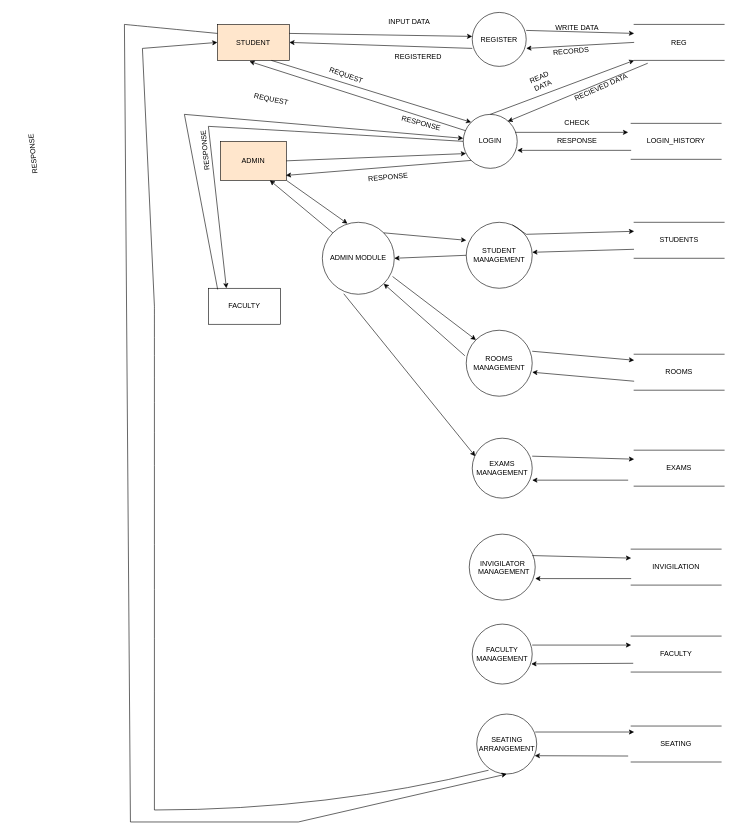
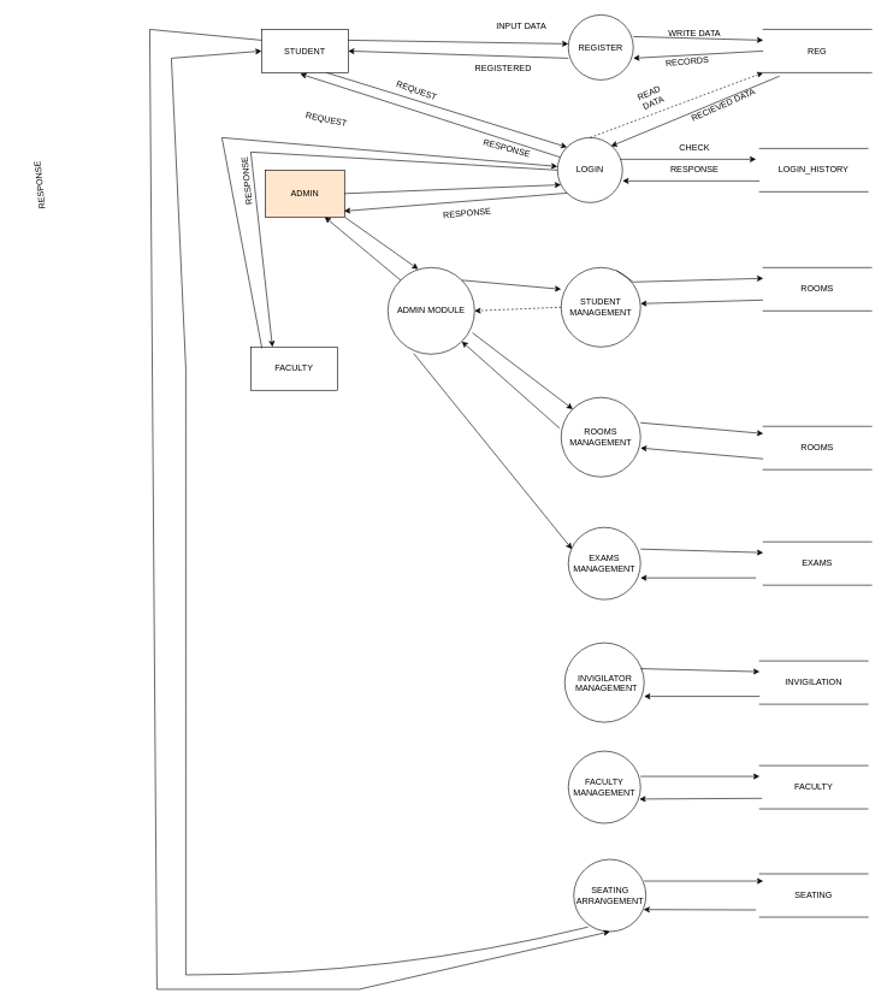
  <mxCell id="0" />
  <mxCell id="1" parent="0" />
- <mxCell id="2" value="STUDENT" style="html=1;dashed=0;whiteSpace=wrap;fillColor=#ffe6cc;" vertex="1" parent="1"><mxGeometry x="362" y="40" width="120" height="60" as="geometry" /></mxCell>
+ <mxCell id="2" value="STUDENT" style="html=1;dashed=0;whiteSpace=wrap;" vertex="1" parent="1"><mxGeometry x="362" y="40" width="120" height="60" as="geometry" /></mxCell>
  <mxCell id="3" value="ADMIN" style="html=1;dashed=0;whiteSpace=wrap;fillColor=#ffe6cc;" vertex="1" parent="1"><mxGeometry x="367" y="235" width="110" height="65" as="geometry" /></mxCell>
  <mxCell id="4" value="FACULTY" style="html=1;dashed=0;whiteSpace=wrap;" vertex="1" parent="1"><mxGeometry x="347" y="480" width="120" height="60" as="geometry" /></mxCell>
  <mxCell id="5" value="" style="endArrow=classic;html=1;rounded=0;exitX=0.75;exitY=1;exitDx=0;exitDy=0;entryX=0;entryY=0;entryDx=0;entryDy=0;" edge="1" parent="1" source="2" target="7"><mxGeometry width="50" height="50" relative="1" as="geometry"><mxPoint x="582" y="184" as="sourcePoint" /><mxPoint x="792" y="184" as="targetPoint" /></mxGeometry></mxCell>
  <mxCell id="6" value="" style="endArrow=classic;html=1;rounded=0;entryX=0.446;entryY=1.028;entryDx=0;entryDy=0;entryPerimeter=0;" edge="1" parent="1" target="2"><mxGeometry width="50" height="50" relative="1" as="geometry"><mxPoint x="784.5" y="220" as="sourcePoint" /><mxPoint x="527" y="110" as="targetPoint" /></mxGeometry></mxCell>
  <mxCell id="7" value="LOGIN" style="shape=ellipse;html=1;dashed=0;whiteSpace=wrap;aspect=fixed;perimeter=ellipsePerimeter;" vertex="1" parent="1"><mxGeometry x="772" y="190" width="90" height="90" as="geometry" /></mxCell>
  <mxCell id="8" value="" style="endArrow=classic;html=1;rounded=0;" edge="1" parent="1"><mxGeometry width="50" height="50" relative="1" as="geometry"><mxPoint x="858.81" y="220" as="sourcePoint" /><mxPoint x="1047" y="220" as="targetPoint" /></mxGeometry></mxCell>
  <mxCell id="9" value="" style="endArrow=classic;html=1;rounded=0;" edge="1" parent="1"><mxGeometry width="50" height="50" relative="1" as="geometry"><mxPoint x="1062" y="250" as="sourcePoint" /><mxPoint x="862" y="250" as="targetPoint" /></mxGeometry></mxCell>
  <mxCell id="10" value="REG" style="html=1;dashed=0;whiteSpace=wrap;shape=partialRectangle;right=0;left=0;" vertex="1" parent="1"><mxGeometry x="1057" y="40" width="150" height="60" as="geometry" /></mxCell>
  <mxCell id="11" value="REQUEST" style="text;html=1;align=center;verticalAlign=middle;whiteSpace=wrap;rounded=0;rotation=20;" vertex="1" parent="1"><mxGeometry x="547" y="110" width="60" height="30" as="geometry" /></mxCell>
  <mxCell id="12" value="CHECK&lt;span style=&quot;color: rgba(0, 0, 0, 0); font-family: monospace; font-size: 0px; text-align: start; text-wrap-mode: nowrap;&quot;&gt;%3CmxGraphModel%3E%3Croot%3E%3CmxCell%20id%3D%220%22%2F%3E%3CmxCell%20id%3D%221%22%20parent%3D%220%22%2F%3E%3CmxCell%20id%3D%222%22%20value%3D%22REQUEST%22%20style%3D%22text%3Bhtml%3D1%3Balign%3Dcenter%3BverticalAlign%3Dmiddle%3BwhiteSpace%3Dwrap%3Brounded%3D0%3B%22%20vertex%3D%221%22%20parent%3D%221%22%3E%3CmxGeometry%20x%3D%22320%22%20y%3D%22160%22%20width%3D%2260%22%20height%3D%2230%22%20as%3D%22geometry%22%2F%3E%3C%2FmxCell%3E%3C%2Froot%3E%3C%2FmxGraphModel%3E&lt;/span&gt;" style="text;html=1;align=center;verticalAlign=middle;whiteSpace=wrap;rounded=0;" vertex="1" parent="1"><mxGeometry x="932" y="190" width="60" height="30" as="geometry" /></mxCell>
  <mxCell id="13" value="RESPONSE" style="text;html=1;align=center;verticalAlign=middle;whiteSpace=wrap;rounded=0;" vertex="1" parent="1"><mxGeometry x="932" y="220" width="60" height="30" as="geometry" /></mxCell>
  <mxCell id="14" value="RESPONSE" style="text;html=1;align=center;verticalAlign=middle;whiteSpace=wrap;rounded=0;rotation=15;" vertex="1" parent="1"><mxGeometry x="667" y="190" width="70" height="30" as="geometry" /></mxCell>
  <mxCell id="15" value="STUDENT&lt;div&gt;MANAGEMENT&lt;/div&gt;" style="shape=ellipse;html=1;dashed=0;whiteSpace=wrap;aspect=fixed;perimeter=ellipsePerimeter;" vertex="1" parent="1"><mxGeometry x="777" y="370" width="110" height="110" as="geometry" /></mxCell>
  <mxCell id="16" value="FACULTY&lt;div&gt;MANAGEMENT&lt;/div&gt;" style="shape=ellipse;html=1;dashed=0;whiteSpace=wrap;aspect=fixed;perimeter=ellipsePerimeter;" vertex="1" parent="1"><mxGeometry x="787" y="1040" width="100" height="100" as="geometry" /></mxCell>
  <mxCell id="17" value="ROOMS&lt;div&gt;MANAGEMENT&lt;/div&gt;" style="shape=ellipse;html=1;dashed=0;whiteSpace=wrap;aspect=fixed;perimeter=ellipsePerimeter;" vertex="1" parent="1"><mxGeometry x="777" y="550" width="110" height="110" as="geometry" /></mxCell>
  <mxCell id="18" value="EXAMS&lt;br&gt;&lt;div&gt;MANAGEMENT&lt;/div&gt;" style="shape=ellipse;html=1;dashed=0;whiteSpace=wrap;aspect=fixed;perimeter=ellipsePerimeter;" vertex="1" parent="1"><mxGeometry x="787" y="730" width="100" height="100" as="geometry" /></mxCell>
  <mxCell id="19" value="" style="endArrow=classic;html=1;rounded=0;exitX=0;exitY=0.75;exitDx=0;exitDy=0;" edge="1" parent="1" source="22"><mxGeometry width="50" height="50" relative="1" as="geometry"><mxPoint x="1077" y="419.38" as="sourcePoint" /><mxPoint x="887" y="420" as="targetPoint" /></mxGeometry></mxCell>
  <mxCell id="20" value="" style="endArrow=classic;html=1;rounded=0;" edge="1" parent="1"><mxGeometry width="50" height="50" relative="1" as="geometry"><mxPoint x="1047" y="800" as="sourcePoint" /><mxPoint x="887" y="800" as="targetPoint" /></mxGeometry></mxCell>
  <mxCell id="21" value="" style="endArrow=classic;html=1;rounded=0;" edge="1" parent="1"><mxGeometry width="50" height="50" relative="1" as="geometry"><mxPoint x="1092" y="964.13" as="sourcePoint" /><mxPoint x="892" y="964.13" as="targetPoint" /></mxGeometry></mxCell>
- <mxCell id="22" value="STUDENTS" style="html=1;dashed=0;whiteSpace=wrap;shape=partialRectangle;right=0;left=0;" vertex="1" parent="1"><mxGeometry x="1057" y="370" width="150" height="60" as="geometry" /></mxCell>
+ <mxCell id="22" value="ROOMS" style="html=1;dashed=0;whiteSpace=wrap;shape=partialRectangle;right=0;left=0;" vertex="1" parent="1"><mxGeometry x="1057" y="370" width="150" height="60" as="geometry" /></mxCell>
  <mxCell id="23" value="ROOMS&lt;span style=&quot;color: rgba(0, 0, 0, 0); font-family: monospace; font-size: 0px; text-align: start; text-wrap-mode: nowrap;&quot;&gt;%3CmxGraphModel%3E%3Croot%3E%3CmxCell%20id%3D%220%22%2F%3E%3CmxCell%20id%3D%221%22%20parent%3D%220%22%2F%3E%3CmxCell%20id%3D%222%22%20value%3D%22SEATING%22%20style%3D%22html%3D1%3Bdashed%3D0%3BwhiteSpace%3Dwrap%3Bshape%3DpartialRectangle%3Bright%3D0%3Bleft%3D0%3B%22%20vertex%3D%221%22%20parent%3D%221%22%3E%3CmxGeometry%20x%3D%22750%22%20y%3D%22360%22%20width%3D%22150%22%20height%3D%2260%22%20as%3D%22geometry%22%2F%3E%3C%2FmxCell%3E%3C%2Froot%3E%3C%2FmxGraphModel%3E&lt;/span&gt;" style="html=1;dashed=0;whiteSpace=wrap;shape=partialRectangle;right=0;left=0;" vertex="1" parent="1"><mxGeometry x="1057" y="590" width="150" height="60" as="geometry" /></mxCell>
  <mxCell id="24" value="EXAMS" style="html=1;dashed=0;whiteSpace=wrap;shape=partialRectangle;right=0;left=0;" vertex="1" parent="1"><mxGeometry x="1057" y="750" width="150" height="60" as="geometry" /></mxCell>
  <mxCell id="25" value="INVIGILATION" style="html=1;dashed=0;whiteSpace=wrap;shape=partialRectangle;right=0;left=0;" vertex="1" parent="1"><mxGeometry x="1052" y="915" width="150" height="60" as="geometry" /></mxCell>
  <mxCell id="26" value="" style="shape=ellipse;html=1;dashed=0;whiteSpace=wrap;aspect=fixed;perimeter=ellipsePerimeter;" vertex="1" parent="1"><mxGeometry x="782" y="890" width="110" height="110" as="geometry" /></mxCell>
  <mxCell id="27" value="" style="endArrow=classic;html=1;rounded=0;exitX=0.7;exitY=0.038;exitDx=0;exitDy=0;exitPerimeter=0;entryX=0;entryY=0.25;entryDx=0;entryDy=0;" edge="1" parent="1" source="15" target="22"><mxGeometry width="50" height="50" relative="1" as="geometry"><mxPoint x="865" y="390" as="sourcePoint" /><mxPoint x="1047" y="380" as="targetPoint" /><Array as="points"><mxPoint x="877" y="390" /></Array></mxGeometry></mxCell>
  <mxCell id="28" value="" style="endArrow=classic;html=1;rounded=0;" edge="1" parent="1"><mxGeometry width="50" height="50" relative="1" as="geometry"><mxPoint x="887" y="585" as="sourcePoint" /><mxPoint x="1057" y="600" as="targetPoint" /></mxGeometry></mxCell>
  <mxCell id="29" value="" style="endArrow=classic;html=1;rounded=0;exitX=0.958;exitY=0.266;exitDx=0;exitDy=0;exitPerimeter=0;entryX=0;entryY=0.25;entryDx=0;entryDy=0;" edge="1" parent="1" target="24"><mxGeometry width="50" height="50" relative="1" as="geometry"><mxPoint x="887" y="760" as="sourcePoint" /><mxPoint x="1047" y="760" as="targetPoint" /></mxGeometry></mxCell>
  <mxCell id="30" value="" style="endArrow=classic;html=1;rounded=0;exitX=0.957;exitY=0.325;exitDx=0;exitDy=0;exitPerimeter=0;entryX=0;entryY=0.25;entryDx=0;entryDy=0;" edge="1" parent="1" source="26" target="25"><mxGeometry width="50" height="50" relative="1" as="geometry"><mxPoint x="897" y="925" as="sourcePoint" /><mxPoint x="1047" y="920" as="targetPoint" /></mxGeometry></mxCell>
  <mxCell id="31" value="" style="endArrow=classic;html=1;rounded=0;entryX=0;entryY=0.25;entryDx=0;entryDy=0;exitX=1;exitY=0.35;exitDx=0;exitDy=0;exitPerimeter=0;" edge="1" parent="1" source="16" target="66"><mxGeometry width="50" height="50" relative="1" as="geometry"><mxPoint x="897" y="1075" as="sourcePoint" /><mxPoint x="992" y="1070" as="targetPoint" /></mxGeometry></mxCell>
  <mxCell id="32" value="ADMIN MODULE" style="shape=ellipse;html=1;dashed=0;whiteSpace=wrap;aspect=fixed;perimeter=ellipsePerimeter;" vertex="1" parent="1"><mxGeometry x="537" y="370" width="120" height="120" as="geometry" /></mxCell>
  <mxCell id="33" value="" style="endArrow=classic;html=1;rounded=0;exitX=0.976;exitY=0.753;exitDx=0;exitDy=0;entryX=0;entryY=0;entryDx=0;entryDy=0;exitPerimeter=0;" edge="1" parent="1" source="32" target="17"><mxGeometry width="50" height="50" relative="1" as="geometry"><mxPoint x="757" y="680" as="sourcePoint" /><mxPoint x="867" y="735" as="targetPoint" /></mxGeometry></mxCell>
  <mxCell id="34" value="" style="endArrow=classic;html=1;rounded=0;exitX=0.298;exitY=0.993;exitDx=0;exitDy=0;entryX=0.05;entryY=0.3;entryDx=0;entryDy=0;exitPerimeter=0;entryPerimeter=0;" edge="1" parent="1" source="32" target="18"><mxGeometry width="50" height="50" relative="1" as="geometry"><mxPoint x="777" y="770" as="sourcePoint" /><mxPoint x="910" y="883" as="targetPoint" /></mxGeometry></mxCell>
  <mxCell id="35" value="&amp;nbsp;INVIGILATOR&amp;nbsp;&lt;div&gt;MANAGEMENT&lt;/div&gt;" style="text;whiteSpace=wrap;html=1;" vertex="1" parent="1"><mxGeometry x="794.5" y="925" width="75" height="40" as="geometry" /></mxCell>
  <mxCell id="36" value="" style="endArrow=classic;html=1;rounded=0;exitX=1;exitY=0.25;exitDx=0;exitDy=0;" edge="1" parent="1" source="2"><mxGeometry width="50" height="50" relative="1" as="geometry"><mxPoint x="577" y="60" as="sourcePoint" /><mxPoint x="787" y="60" as="targetPoint" /></mxGeometry></mxCell>
- <mxCell id="37" value="INPUT DATA" style="text;html=1;align=center;verticalAlign=middle;whiteSpace=wrap;rounded=0;" vertex="1" parent="1"><mxGeometry x="637" y="20" width="90" height="30" as="geometry" /></mxCell>
+ <mxCell id="37" value="INPUT DATA" style="text;html=1;align=center;verticalAlign=middle;whiteSpace=wrap;rounded=0;" vertex="1" parent="1"><mxGeometry x="677" y="20" width="90" height="30" as="geometry" /></mxCell>
  <mxCell id="38" value="REGISTER" style="shape=ellipse;html=1;dashed=0;whiteSpace=wrap;aspect=fixed;perimeter=ellipsePerimeter;" vertex="1" parent="1"><mxGeometry x="787" y="20" width="90" height="90" as="geometry" /></mxCell>
  <mxCell id="39" value="" style="endArrow=classic;html=1;rounded=0;entryX=1;entryY=0.5;entryDx=0;entryDy=0;" edge="1" parent="1" target="2"><mxGeometry width="50" height="50" relative="1" as="geometry"><mxPoint x="787" y="80" as="sourcePoint" /><mxPoint x="577" y="80" as="targetPoint" /></mxGeometry></mxCell>
  <mxCell id="40" value="" style="endArrow=classic;html=1;rounded=0;entryX=0;entryY=0.25;entryDx=0;entryDy=0;" edge="1" parent="1" target="10"><mxGeometry width="50" height="50" relative="1" as="geometry"><mxPoint x="877" y="50" as="sourcePoint" /><mxPoint x="1027" y="50" as="targetPoint" /></mxGeometry></mxCell>
  <mxCell id="41" value="" style="endArrow=classic;html=1;rounded=0;exitX=0;exitY=0.5;exitDx=0;exitDy=0;" edge="1" parent="1" source="10"><mxGeometry width="50" height="50" relative="1" as="geometry"><mxPoint x="1027" y="80" as="sourcePoint" /><mxPoint x="877" y="80" as="targetPoint" /></mxGeometry></mxCell>
  <mxCell id="42" value="REGISTERED" style="text;html=1;align=center;verticalAlign=middle;whiteSpace=wrap;rounded=0;" vertex="1" parent="1"><mxGeometry x="667" y="80" width="60" height="30" as="geometry" /></mxCell>
  <mxCell id="43" value="LOGIN_HISTORY" style="html=1;dashed=0;whiteSpace=wrap;shape=partialRectangle;right=0;left=0;" vertex="1" parent="1"><mxGeometry x="1052" y="205" width="150" height="60" as="geometry" /></mxCell>
- <mxCell id="44" value="" style="endArrow=classic;html=1;rounded=0;exitX=0.5;exitY=0;exitDx=0;exitDy=0;entryX=0;entryY=1;entryDx=0;entryDy=0;" edge="1" parent="1" source="7" target="10"><mxGeometry width="50" height="50" relative="1" as="geometry"><mxPoint x="858.81" y="144.09" as="sourcePoint" /><mxPoint x="1008.81" y="144.09" as="targetPoint" /></mxGeometry></mxCell>
+ <mxCell id="44" value="" style="endArrow=classic;html=1;rounded=0;exitX=0.5;exitY=0;exitDx=0;exitDy=0;entryX=0;entryY=1;entryDx=0;entryDy=0;dashed=1;" edge="1" parent="1" source="7" target="10"><mxGeometry width="50" height="50" relative="1" as="geometry"><mxPoint x="858.81" y="144.09" as="sourcePoint" /><mxPoint x="1008.81" y="144.09" as="targetPoint" /></mxGeometry></mxCell>
  <mxCell id="45" value="" style="endArrow=classic;html=1;rounded=0;entryX=1;entryY=0;entryDx=0;entryDy=0;exitX=0.151;exitY=1.079;exitDx=0;exitDy=0;exitPerimeter=0;" edge="1" parent="1" source="10"><mxGeometry width="50" height="50" relative="1" as="geometry"><mxPoint x="1077.87" y="100" as="sourcePoint" /><mxPoint x="846.14" y="201.8" as="targetPoint" /></mxGeometry></mxCell>
  <mxCell id="46" value="READ DATA" style="text;html=1;align=center;verticalAlign=middle;whiteSpace=wrap;rounded=0;rotation=-24;" vertex="1" parent="1"><mxGeometry x="872" y="120" width="60" height="30" as="geometry" /></mxCell>
  <mxCell id="47" value="RECIEVED DATA" style="text;html=1;align=center;verticalAlign=middle;whiteSpace=wrap;rounded=0;rotation=-24;" vertex="1" parent="1"><mxGeometry x="952" y="130" width="100" height="30" as="geometry" /></mxCell>
  <mxCell id="48" value="" style="endArrow=classic;html=1;rounded=0;exitX=1;exitY=0.5;exitDx=0;exitDy=0;entryX=0.052;entryY=0.726;entryDx=0;entryDy=0;entryPerimeter=0;" edge="1" parent="1" source="3" target="7"><mxGeometry width="50" height="50" relative="1" as="geometry"><mxPoint x="617" y="270" as="sourcePoint" /><mxPoint x="847" y="385" as="targetPoint" /></mxGeometry></mxCell>
  <mxCell id="49" value="REQUEST" style="text;html=1;align=center;verticalAlign=middle;whiteSpace=wrap;rounded=0;rotation=12;" vertex="1" parent="1"><mxGeometry x="422.001" y="149.996" width="60" height="30" as="geometry" /></mxCell>
  <mxCell id="50" value="" style="endArrow=classic;html=1;rounded=0;entryX=0.993;entryY=0.874;entryDx=0;entryDy=0;exitX=0;exitY=1;exitDx=0;exitDy=0;entryPerimeter=0;" edge="1" parent="1" source="7" target="3"><mxGeometry width="50" height="50" relative="1" as="geometry"><mxPoint x="941" y="438" as="sourcePoint" /><mxPoint x="657" y="310" as="targetPoint" /></mxGeometry></mxCell>
  <mxCell id="51" value="RESPONSE" style="text;html=1;align=center;verticalAlign=middle;whiteSpace=wrap;rounded=0;rotation=-5;" vertex="1" parent="1"><mxGeometry x="612" y="279.996" width="70" height="30" as="geometry" /></mxCell>
  <mxCell id="52" style="edgeStyle=none;curved=1;rounded=0;orthogonalLoop=1;jettySize=auto;html=1;exitX=0;exitY=0.5;exitDx=0;exitDy=0;fontSize=12;startSize=8;endSize=8;" edge="1" parent="1" source="10" target="10"><mxGeometry relative="1" as="geometry" /></mxCell>
  <mxCell id="53" value="WRITE DATA" style="text;html=1;align=center;verticalAlign=middle;whiteSpace=wrap;rounded=0;" vertex="1" parent="1"><mxGeometry x="917" y="30" width="90" height="30" as="geometry" /></mxCell>
  <mxCell id="54" value="RECORDS" style="text;html=1;align=center;verticalAlign=middle;whiteSpace=wrap;rounded=0;rotation=-5;" vertex="1" parent="1"><mxGeometry x="907" y="70" width="90" height="30" as="geometry" /></mxCell>
  <mxCell id="55" value="" style="endArrow=classic;html=1;rounded=0;exitX=1;exitY=1;exitDx=0;exitDy=0;entryX=0.349;entryY=0.018;entryDx=0;entryDy=0;entryPerimeter=0;" edge="1" parent="1" source="3" target="32"><mxGeometry width="50" height="50" relative="1" as="geometry"><mxPoint x="247" y="230" as="sourcePoint" /><mxPoint x="492" y="366" as="targetPoint" /></mxGeometry></mxCell>
  <mxCell id="56" value="" style="endArrow=classic;html=1;rounded=0;entryX=0.75;entryY=1;entryDx=0;entryDy=0;exitX=0;exitY=0;exitDx=0;exitDy=0;" edge="1" parent="1" source="32" target="3"><mxGeometry width="50" height="50" relative="1" as="geometry"><mxPoint x="727" y="770" as="sourcePoint" /><mxPoint x="327" y="620" as="targetPoint" /></mxGeometry></mxCell>
  <mxCell id="57" value="" style="endArrow=classic;html=1;rounded=0;entryX=0;entryY=0.444;entryDx=0;entryDy=0;exitX=0.129;exitY=0.033;exitDx=0;exitDy=0;exitPerimeter=0;entryPerimeter=0;" edge="1" parent="1" source="4" target="7"><mxGeometry width="50" height="50" relative="1" as="geometry"><mxPoint x="357" y="470" as="sourcePoint" /><mxPoint x="657" y="210" as="targetPoint" /><Array as="points"><mxPoint x="307" y="190" /></Array></mxGeometry></mxCell>
  <mxCell id="58" value="" style="endArrow=classic;html=1;rounded=0;entryX=0.25;entryY=0;entryDx=0;entryDy=0;" edge="1" parent="1" target="4"><mxGeometry width="50" height="50" relative="1" as="geometry"><mxPoint x="347" y="210" as="sourcePoint" /><mxPoint x="317.63" y="235" as="targetPoint" /></mxGeometry></mxCell>
  <mxCell id="59" value="" style="endArrow=none;html=1;rounded=0;fontSize=12;startSize=8;endSize=8;curved=1;entryX=0;entryY=0.5;entryDx=0;entryDy=0;" edge="1" parent="1" target="7"><mxGeometry width="50" height="50" relative="1" as="geometry"><mxPoint x="347" y="210" as="sourcePoint" /><mxPoint x="767" y="240" as="targetPoint" /><Array as="points"><mxPoint x="527" y="220" /></Array></mxGeometry></mxCell>
  <mxCell id="60" value="RESPONSE" style="text;html=1;align=center;verticalAlign=middle;whiteSpace=wrap;rounded=0;rotation=-96;" vertex="1" parent="1"><mxGeometry x="307" y="234.998" width="70" height="30" as="geometry" /></mxCell>
  <mxCell id="61" value="" style="endArrow=classic;html=1;rounded=0;exitX=1;exitY=0;exitDx=0;exitDy=0;" edge="1" parent="1" source="32"><mxGeometry width="50" height="50" relative="1" as="geometry"><mxPoint x="847" y="400" as="sourcePoint" /><mxPoint x="777" y="400" as="targetPoint" /></mxGeometry></mxCell>
- <mxCell id="62" value="" style="endArrow=classic;html=1;rounded=0;entryX=1;entryY=0.5;entryDx=0;entryDy=0;exitX=0;exitY=0.5;exitDx=0;exitDy=0;" edge="1" parent="1" source="15" target="32"><mxGeometry width="50" height="50" relative="1" as="geometry"><mxPoint x="612" y="508" as="sourcePoint" /><mxPoint x="507" y="420" as="targetPoint" /></mxGeometry></mxCell>
+ <mxCell id="62" value="" style="endArrow=classic;html=1;rounded=0;entryX=1;entryY=0.5;entryDx=0;entryDy=0;exitX=0;exitY=0.5;exitDx=0;exitDy=0;dashed=1;" edge="1" parent="1" source="15" target="32"><mxGeometry width="50" height="50" relative="1" as="geometry"><mxPoint x="612" y="508" as="sourcePoint" /><mxPoint x="507" y="420" as="targetPoint" /></mxGeometry></mxCell>
  <mxCell id="63" value="" style="endArrow=classic;html=1;rounded=0;entryX=1;entryY=1;entryDx=0;entryDy=0;exitX=-0.021;exitY=0.387;exitDx=0;exitDy=0;exitPerimeter=0;" edge="1" parent="1" source="17" target="32"><mxGeometry width="50" height="50" relative="1" as="geometry"><mxPoint x="802" y="638" as="sourcePoint" /><mxPoint x="697" y="550" as="targetPoint" /></mxGeometry></mxCell>
  <mxCell id="64" style="edgeStyle=none;curved=1;rounded=0;orthogonalLoop=1;jettySize=auto;html=1;exitX=1;exitY=1;exitDx=0;exitDy=0;fontSize=12;startSize=8;endSize=8;" edge="1" parent="1" source="26" target="26"><mxGeometry relative="1" as="geometry" /></mxCell>
  <mxCell id="65" style="edgeStyle=none;curved=1;rounded=0;orthogonalLoop=1;jettySize=auto;html=1;exitX=0.75;exitY=1;exitDx=0;exitDy=0;fontSize=12;startSize=8;endSize=8;" edge="1" parent="1" source="35" target="35"><mxGeometry relative="1" as="geometry" /></mxCell>
  <mxCell id="66" value="FACULTY" style="html=1;dashed=0;whiteSpace=wrap;shape=partialRectangle;right=0;left=0;" vertex="1" parent="1"><mxGeometry x="1052" y="1060" width="150" height="60" as="geometry" /></mxCell>
  <mxCell id="67" value="SEATING" style="html=1;dashed=0;whiteSpace=wrap;shape=partialRectangle;right=0;left=0;" vertex="1" parent="1"><mxGeometry x="1052" y="1210" width="150" height="60" as="geometry" /></mxCell>
  <mxCell id="68" value="" style="endArrow=classic;html=1;rounded=0;exitX=0.023;exitY=0.756;exitDx=0;exitDy=0;exitPerimeter=0;entryX=0.985;entryY=0.664;entryDx=0;entryDy=0;entryPerimeter=0;" edge="1" parent="1" source="66" target="16"><mxGeometry width="50" height="50" relative="1" as="geometry"><mxPoint x="1177" y="1140" as="sourcePoint" /><mxPoint x="977" y="1140" as="targetPoint" /></mxGeometry></mxCell>
  <mxCell id="69" value="" style="endArrow=classic;html=1;rounded=0;exitX=0;exitY=0.75;exitDx=0;exitDy=0;" edge="1" parent="1" source="23"><mxGeometry width="50" height="50" relative="1" as="geometry"><mxPoint x="1087" y="640" as="sourcePoint" /><mxPoint x="887" y="620" as="targetPoint" /></mxGeometry></mxCell>
  <mxCell id="70" value="SEATING ARRANGEMENT" style="shape=ellipse;html=1;dashed=0;whiteSpace=wrap;aspect=fixed;perimeter=ellipsePerimeter;" vertex="1" parent="1"><mxGeometry x="794.5" y="1190" width="100" height="100" as="geometry" /></mxCell>
  <mxCell id="71" value="" style="endArrow=classic;html=1;rounded=0;entryX=0;entryY=0.25;entryDx=0;entryDy=0;exitX=1;exitY=0.35;exitDx=0;exitDy=0;exitPerimeter=0;" edge="1" parent="1"><mxGeometry width="50" height="50" relative="1" as="geometry"><mxPoint x="892" y="1220" as="sourcePoint" /><mxPoint x="1057" y="1220" as="targetPoint" /></mxGeometry></mxCell>
  <mxCell id="72" value="" style="endArrow=classic;html=1;rounded=0;entryX=0.967;entryY=0.695;entryDx=0;entryDy=0;entryPerimeter=0;" edge="1" parent="1" target="70"><mxGeometry width="50" height="50" relative="1" as="geometry"><mxPoint x="1047" y="1260" as="sourcePoint" /><mxPoint x="897" y="1260" as="targetPoint" /></mxGeometry></mxCell>
  <mxCell id="73" value="" style="endArrow=classic;html=1;rounded=0;entryX=0;entryY=0.5;entryDx=0;entryDy=0;" edge="1" parent="1" target="2"><mxGeometry width="50" height="50" relative="1" as="geometry"><mxPoint x="257" y="510" as="sourcePoint" /><mxPoint x="552" y="75" as="targetPoint" /><Array as="points"><mxPoint x="237" y="80" /></Array></mxGeometry></mxCell>
  <mxCell id="74" value="" style="endArrow=none;html=1;rounded=0;fontSize=12;startSize=8;endSize=8;curved=1;" edge="1" parent="1"><mxGeometry width="50" height="50" relative="1" as="geometry"><mxPoint x="257" y="510" as="sourcePoint" /><mxPoint x="257" y="1350" as="targetPoint" /></mxGeometry></mxCell>
  <mxCell id="75" value="" style="endArrow=none;html=1;rounded=0;fontSize=12;startSize=8;endSize=8;curved=1;entryX=0.197;entryY=0.937;entryDx=0;entryDy=0;entryPerimeter=0;" edge="1" parent="1" target="70"><mxGeometry width="50" height="50" relative="1" as="geometry"><mxPoint x="257" y="1350" as="sourcePoint" /><mxPoint x="517" y="1100" as="targetPoint" /><Array as="points"><mxPoint x="547" y="1350" /></Array></mxGeometry></mxCell>
  <mxCell id="76" value="" style="endArrow=classic;html=1;rounded=0;entryX=0.5;entryY=1;entryDx=0;entryDy=0;" edge="1" parent="1" target="70"><mxGeometry width="50" height="50" relative="1" as="geometry"><mxPoint x="207" y="40" as="sourcePoint" /><mxPoint x="869.5" y="1290" as="targetPoint" /><Array as="points"><mxPoint x="217" y="1370" /><mxPoint x="497" y="1370" /></Array></mxGeometry></mxCell>
  <mxCell id="77" value="" style="endArrow=none;html=1;rounded=0;fontSize=12;startSize=8;endSize=8;curved=1;entryX=0;entryY=0.25;entryDx=0;entryDy=0;" edge="1" parent="1" target="2"><mxGeometry width="50" height="50" relative="1" as="geometry"><mxPoint x="207" y="40" as="sourcePoint" /><mxPoint x="267" y="-20" as="targetPoint" /></mxGeometry></mxCell>
  <mxCell id="78" value="RESPONSE" style="text;html=1;align=center;verticalAlign=middle;whiteSpace=wrap;rounded=0;rotation=-96;" vertex="1" parent="1"><mxGeometry x="20.576" y="241.376" width="70" height="30" as="geometry" /></mxCell>
